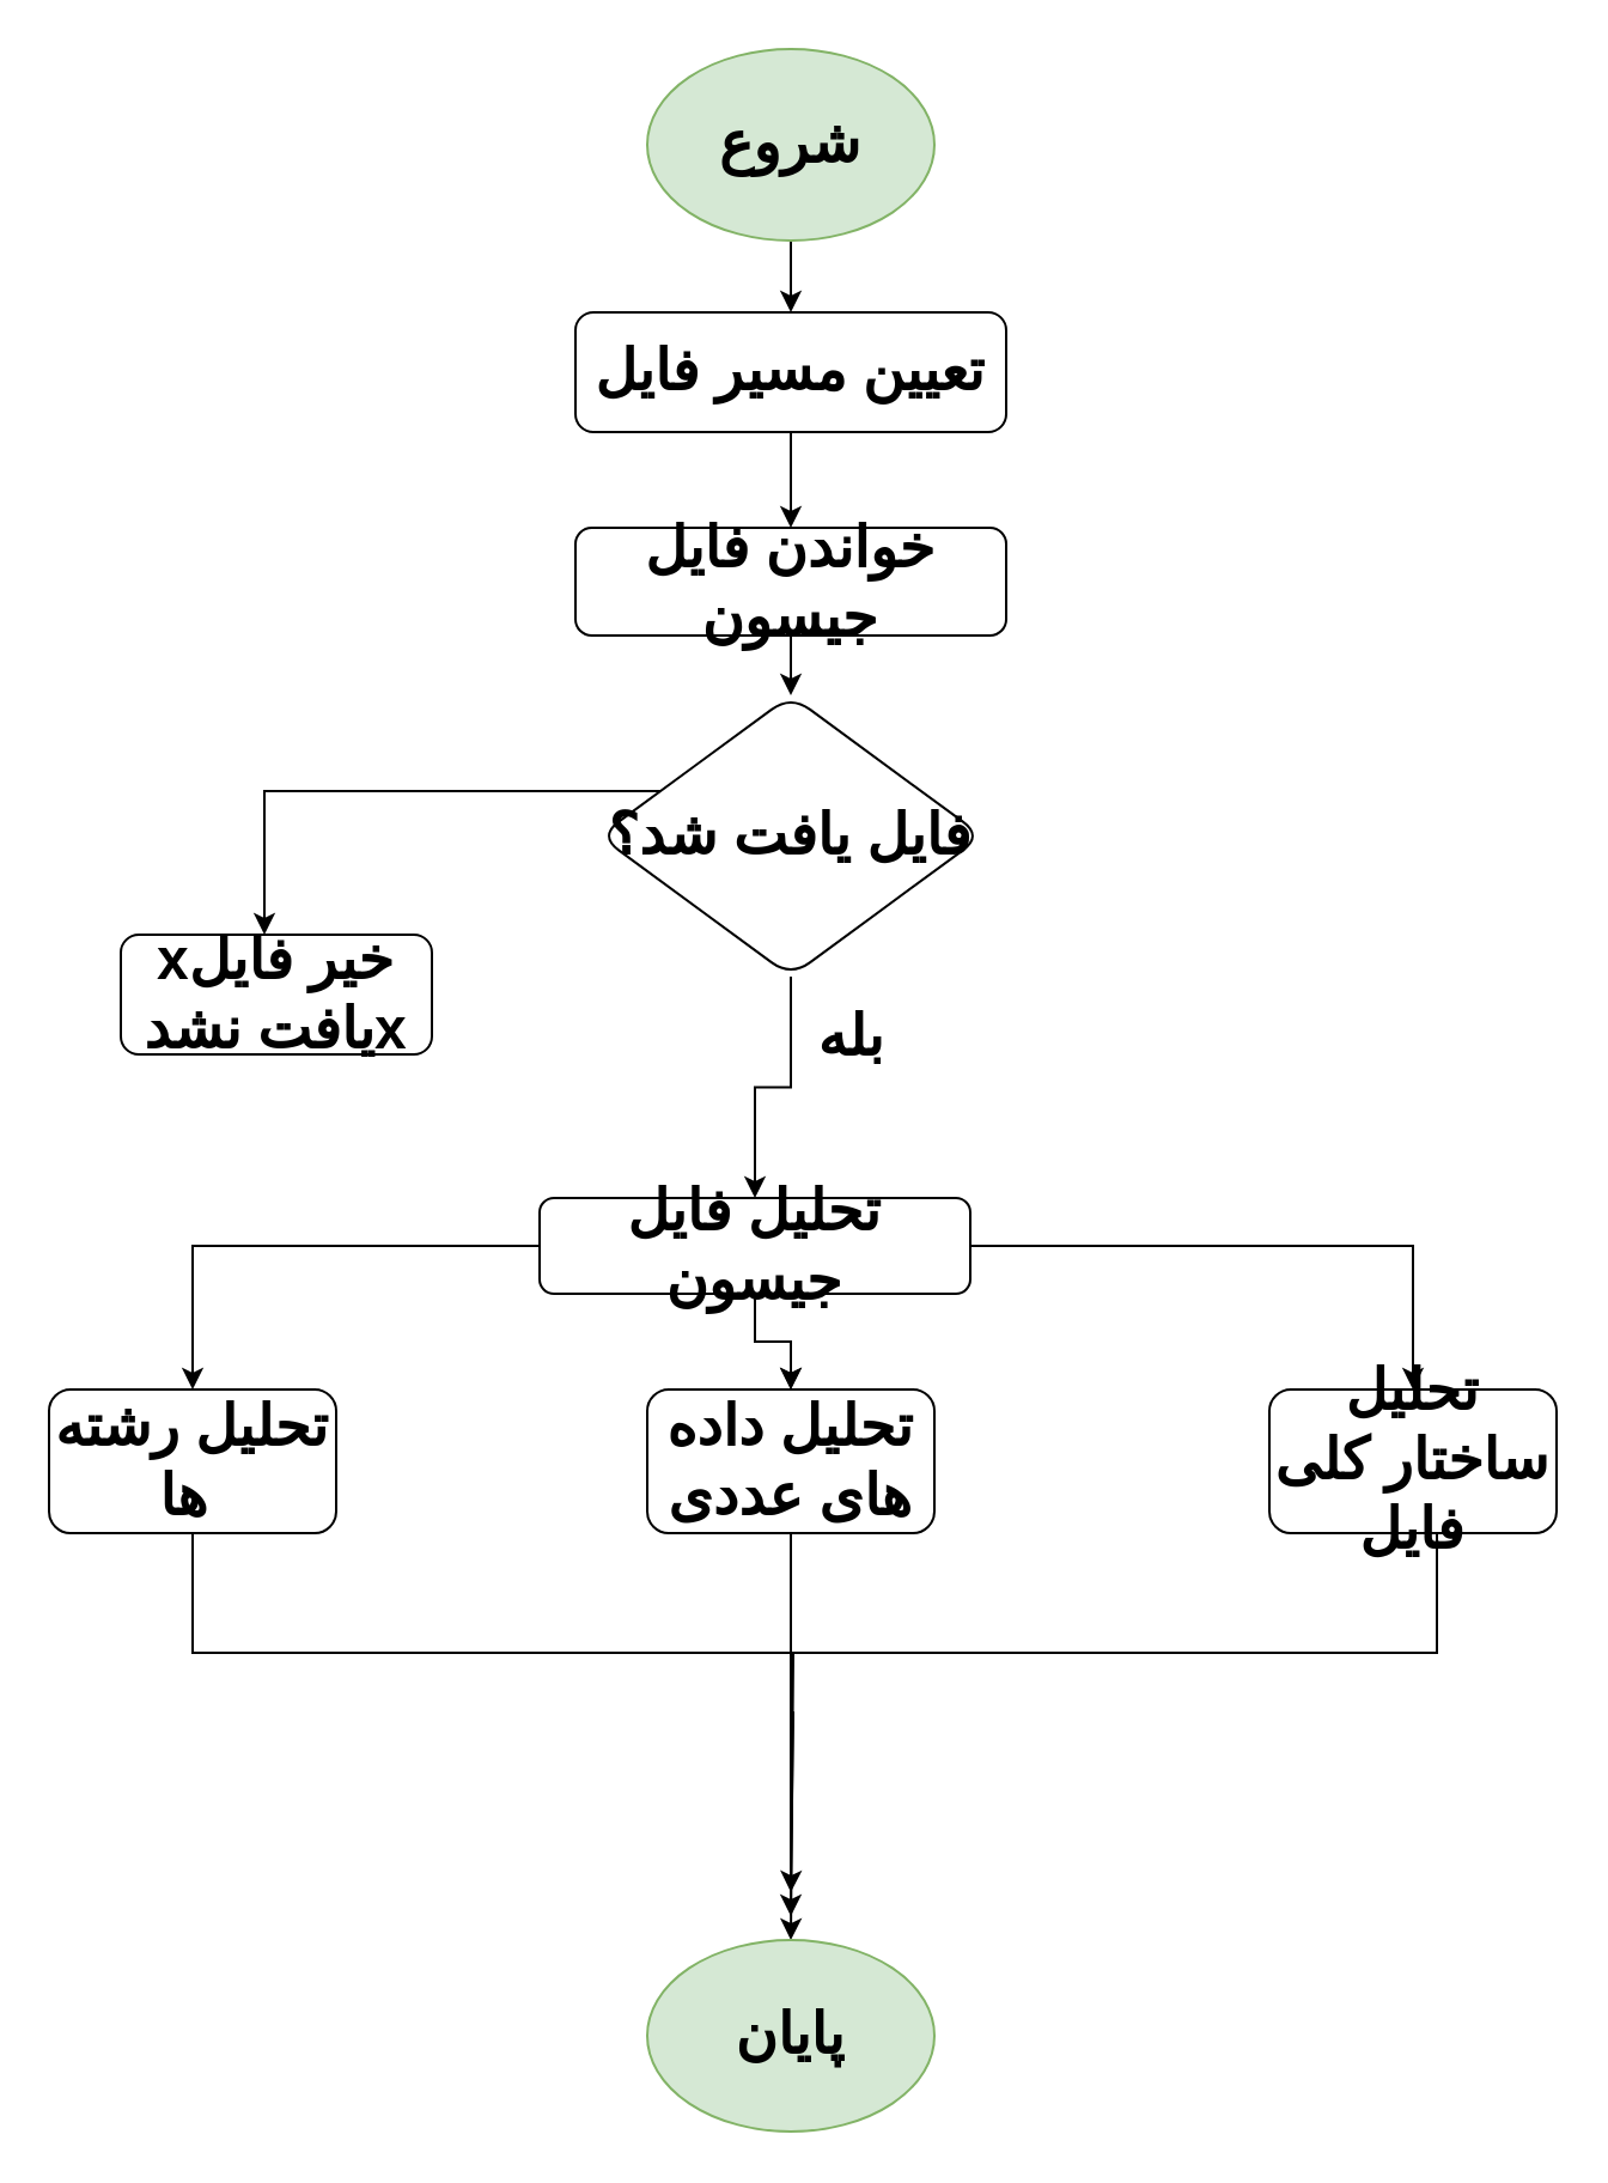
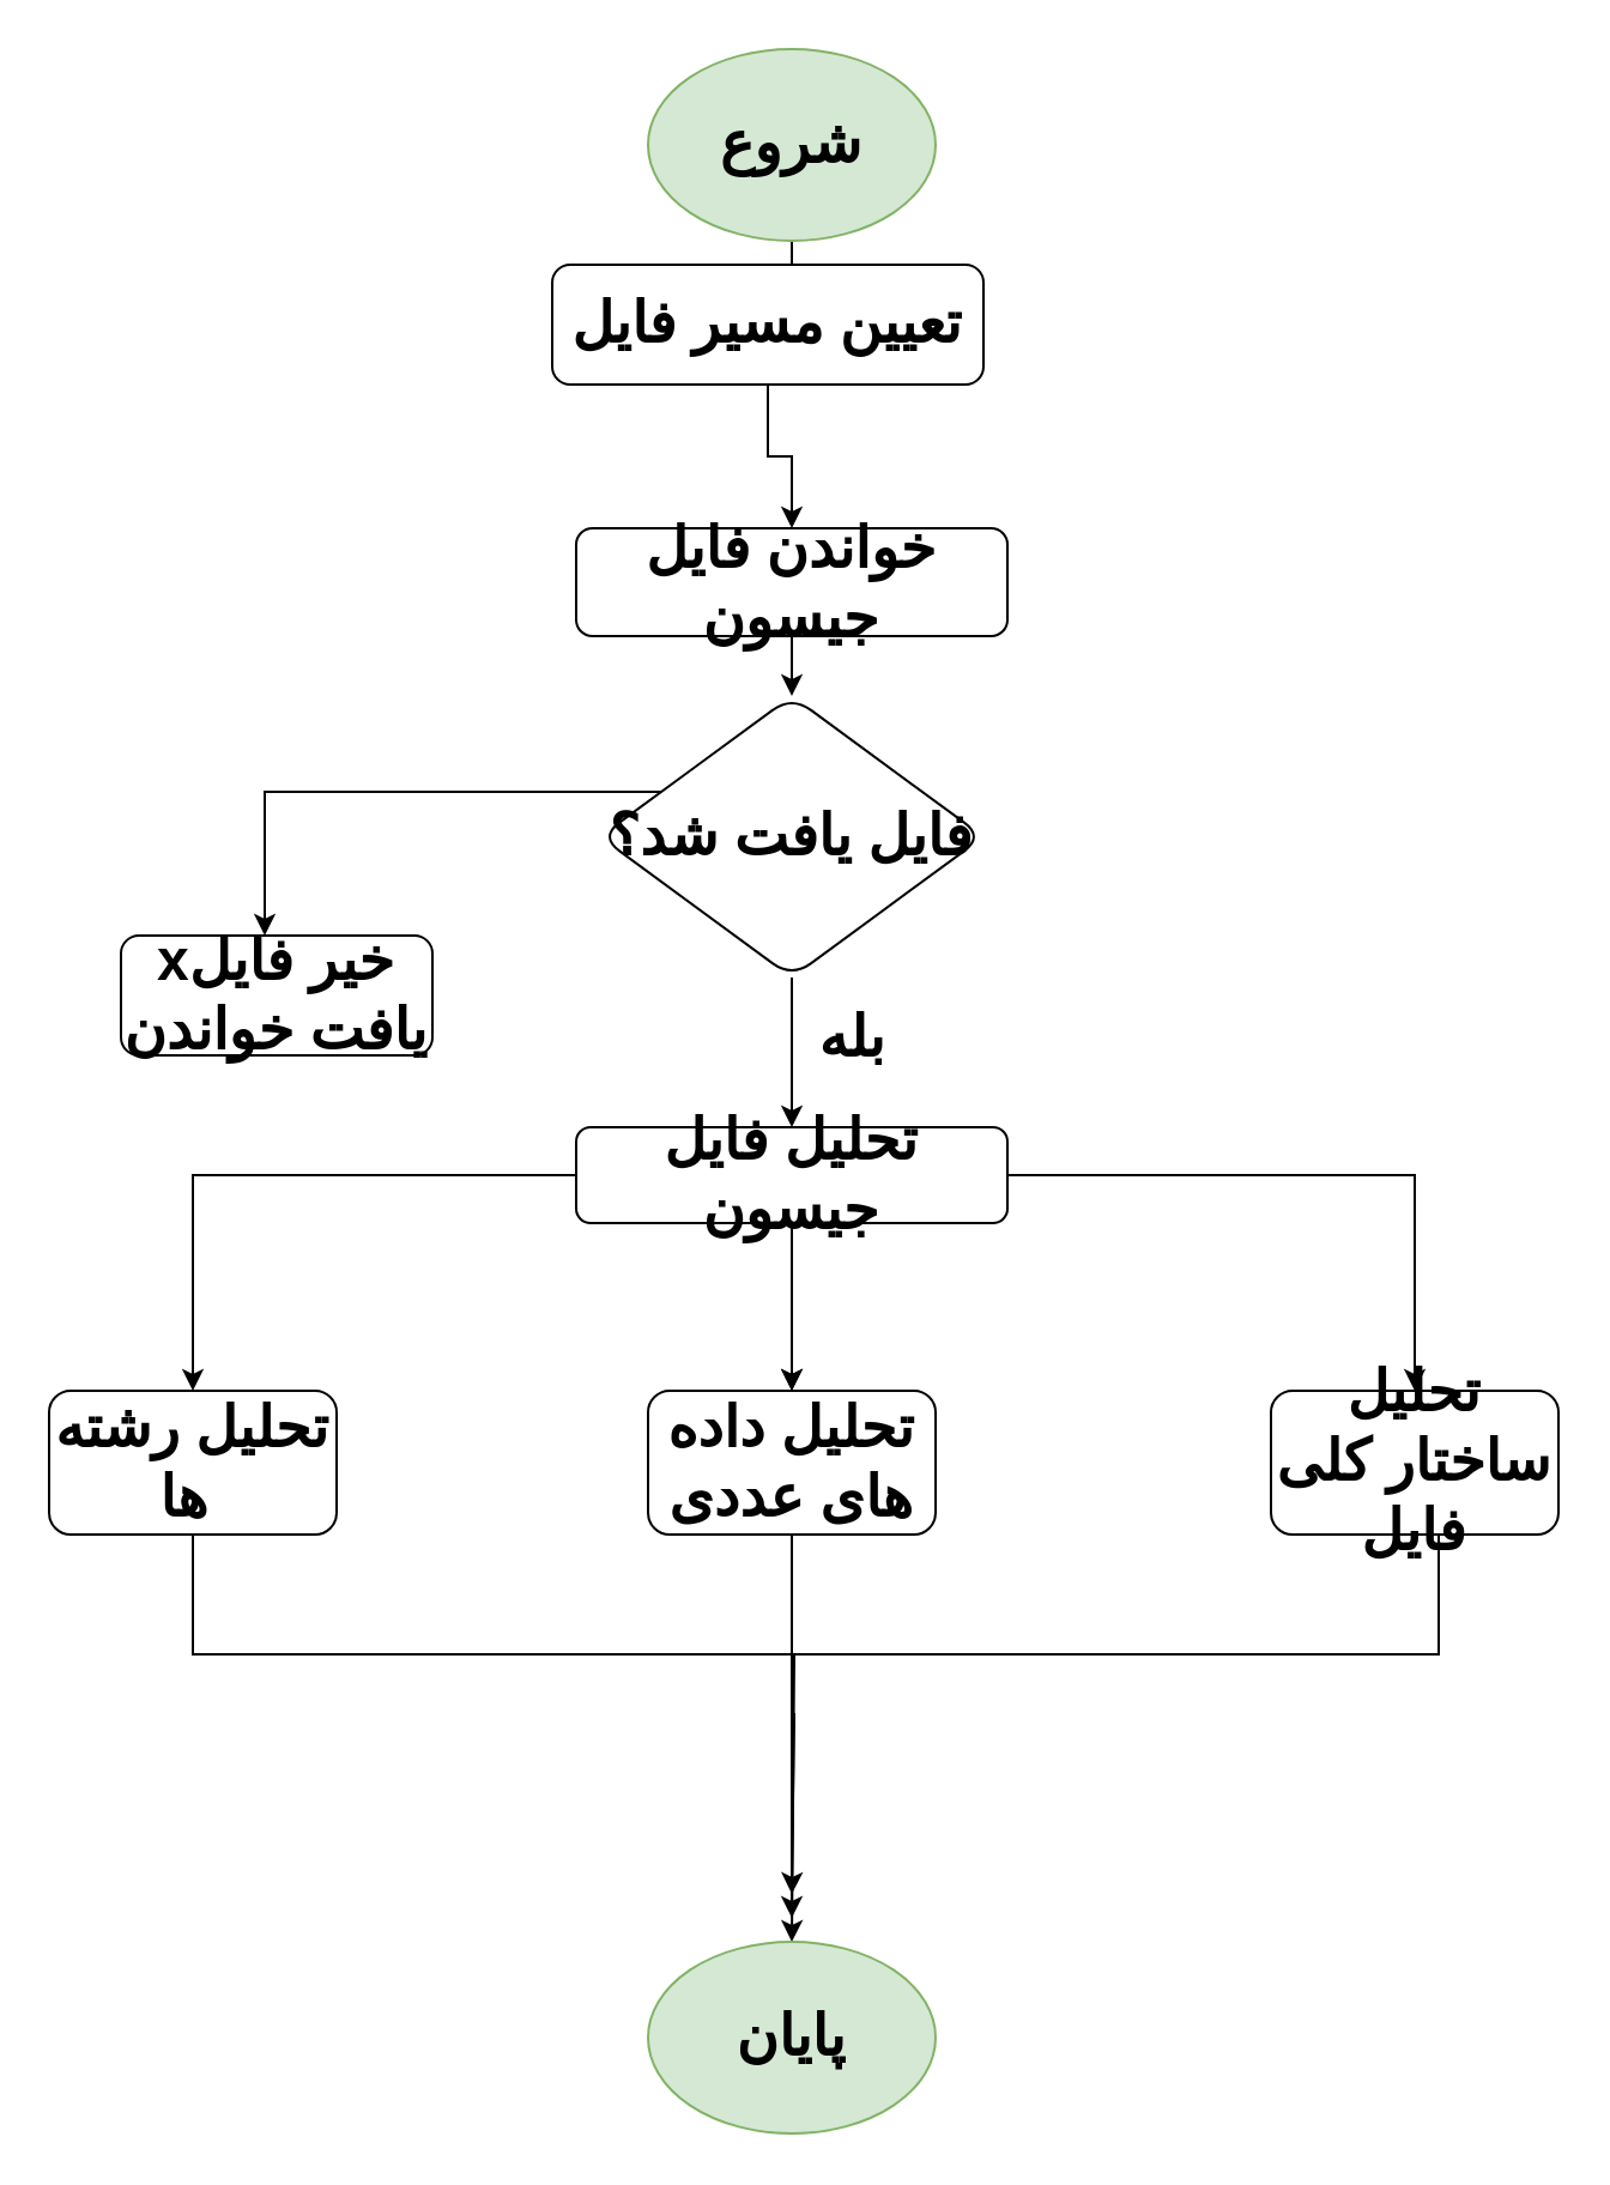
  <mxCell id="0" />
  <mxCell id="1" parent="0" />
  <mxCell id="2" value="" style="edgeStyle=orthogonalEdgeStyle;rounded=0;orthogonalLoop=1;jettySize=auto;html=1;" edge="1" parent="1" source="3" target="5"><mxGeometry relative="1" as="geometry" /></mxCell>
  <mxCell id="3" value="&lt;h1&gt;شروع&lt;/h1&gt;" style="ellipse;whiteSpace=wrap;html=1;fillColor=#d5e8d4;strokeColor=#82b366;" vertex="1" parent="1"><mxGeometry x="270" width="120" height="80" as="geometry" y="20" /></mxCell>
  <mxCell id="4" value="" style="edgeStyle=orthogonalEdgeStyle;rounded=0;orthogonalLoop=1;jettySize=auto;html=1;" edge="1" parent="1" source="5" target="7"><mxGeometry relative="1" as="geometry" /></mxCell>
- <mxCell id="5" value="&lt;h1&gt;تعیین مسیر فایل&lt;/h1&gt;" style="rounded=1;whiteSpace=wrap;html=1;" vertex="1" parent="1"><mxGeometry x="240" y="130" width="180" height="50" as="geometry" /></mxCell>
+ <mxCell id="5" value="&lt;h1&gt;تعیین مسیر فایل&lt;/h1&gt;" style="rounded=1;whiteSpace=wrap;html=1;" vertex="1" parent="1"><mxGeometry x="230" y="110" width="180" height="50" as="geometry" /></mxCell>
  <mxCell id="6" value="" style="edgeStyle=orthogonalEdgeStyle;rounded=0;orthogonalLoop=1;jettySize=auto;html=1;" edge="1" parent="1" source="7" target="9"><mxGeometry relative="1" as="geometry" /></mxCell>
  <mxCell id="7" value="&lt;h1&gt;خواندن فایل جیسون&lt;/h1&gt;" style="whiteSpace=wrap;html=1;rounded=1;" vertex="1" parent="1"><mxGeometry x="240" y="220" width="180" height="45" as="geometry" /></mxCell>
  <mxCell id="8" value="" style="edgeStyle=orthogonalEdgeStyle;rounded=0;orthogonalLoop=1;jettySize=auto;html=1;" edge="1" parent="1" source="9" target="15"><mxGeometry relative="1" as="geometry" /></mxCell>
  <mxCell id="9" value="&lt;h1&gt;فایل یافت شد؟&lt;/h1&gt;" style="rhombus;whiteSpace=wrap;html=1;rounded=1;" vertex="1" parent="1"><mxGeometry x="250" y="290" width="160" height="117.5" as="geometry" /></mxCell>
- <mxCell id="10" value="&lt;h1&gt;xخیر فایل یافت نشدx&lt;/h1&gt;" style="whiteSpace=wrap;html=1;rounded=1;" vertex="1" parent="1"><mxGeometry x="50" y="390" width="130" height="50" as="geometry" /></mxCell>
+ <mxCell id="10" value="&lt;h1&gt;xخیر فایل یافت خواندن&lt;/h1&gt;" style="whiteSpace=wrap;html=1;rounded=1;" vertex="1" parent="1"><mxGeometry x="50" y="390" width="130" height="50" as="geometry" /></mxCell>
  <mxCell id="11" value="" style="edgeStyle=orthogonalEdgeStyle;rounded=0;orthogonalLoop=1;jettySize=auto;html=1;" edge="1" parent="1" source="15" target="19"><mxGeometry relative="1" as="geometry" /></mxCell>
  <mxCell id="12" value="" style="edgeStyle=orthogonalEdgeStyle;rounded=0;orthogonalLoop=1;jettySize=auto;html=1;" edge="1" parent="1" source="15" target="19"><mxGeometry relative="1" as="geometry" /></mxCell>
  <mxCell id="13" value="" style="edgeStyle=orthogonalEdgeStyle;rounded=0;orthogonalLoop=1;jettySize=auto;html=1;" edge="1" parent="1" source="15" target="21"><mxGeometry relative="1" as="geometry" /></mxCell>
  <mxCell id="14" value="" style="edgeStyle=orthogonalEdgeStyle;rounded=0;orthogonalLoop=1;jettySize=auto;html=1;" edge="1" parent="1" source="15" target="23"><mxGeometry relative="1" as="geometry" /></mxCell>
- <mxCell id="15" value="&lt;h1&gt;تحلیل فایل جیسون&lt;/h1&gt;" style="whiteSpace=wrap;html=1;rounded=1;" vertex="1" parent="1"><mxGeometry x="225" y="500" width="180" height="40" as="geometry" /></mxCell>
+ <mxCell id="15" value="&lt;h1&gt;تحلیل فایل جیسون&lt;/h1&gt;" style="whiteSpace=wrap;html=1;rounded=1;" vertex="1" parent="1"><mxGeometry x="240" y="470" width="180" height="40" as="geometry" /></mxCell>
  <mxCell id="16" value="" style="edgeStyle=orthogonalEdgeStyle;rounded=0;orthogonalLoop=1;jettySize=auto;html=1;" edge="1" parent="1" source="9" target="10"><mxGeometry relative="1" as="geometry"><Array as="points"><mxPoint x="110" y="330" /></Array></mxGeometry></mxCell>
  <mxCell id="17" value="&lt;h1&gt;بله&lt;/h1&gt;" style="text;html=1;align=center;verticalAlign=middle;resizable=0;points=[];autosize=1;strokeColor=none;fillColor=none;" vertex="1" parent="1"><mxGeometry x="330" y="398" width="50" height="70" as="geometry" /></mxCell>
  <mxCell id="18" style="edgeStyle=orthogonalEdgeStyle;rounded=0;orthogonalLoop=1;jettySize=auto;html=1;" edge="1" parent="1" source="19"><mxGeometry relative="1" as="geometry"><mxPoint x="330" y="790" as="targetPoint" /><Array as="points"><mxPoint x="330" y="715" /><mxPoint x="331" y="715" /></Array></mxGeometry></mxCell>
  <mxCell id="19" value="&lt;h1&gt;تحلیل داده های عددی&lt;/h1&gt;" style="rounded=1;whiteSpace=wrap;html=1;" vertex="1" parent="1"><mxGeometry x="270" y="580" width="120" height="60" as="geometry" /></mxCell>
  <mxCell id="20" style="edgeStyle=orthogonalEdgeStyle;rounded=0;orthogonalLoop=1;jettySize=auto;html=1;" edge="1" parent="1"><mxGeometry relative="1" as="geometry"><mxPoint x="330" y="800" as="targetPoint" /><mxPoint x="600" y="640" as="sourcePoint" /><Array as="points"><mxPoint x="600" y="690" /><mxPoint x="330" y="690" /><mxPoint x="330" y="800" /></Array></mxGeometry></mxCell>
  <mxCell id="21" value="&lt;h1&gt;تحلیل ساختار کلی فایل&lt;/h1&gt;" style="rounded=1;whiteSpace=wrap;html=1;" vertex="1" parent="1"><mxGeometry x="530" y="580" width="120" height="60" as="geometry" /></mxCell>
  <mxCell id="22" style="edgeStyle=orthogonalEdgeStyle;rounded=0;orthogonalLoop=1;jettySize=auto;html=1;" edge="1" parent="1" source="23"><mxGeometry relative="1" as="geometry"><mxPoint x="330" y="810" as="targetPoint" /><Array as="points"><mxPoint x="80" y="690" /><mxPoint x="331" y="690" /></Array></mxGeometry></mxCell>
  <mxCell id="23" value="&lt;h1&gt;تحلیل رشته ها&amp;nbsp;&lt;/h1&gt;" style="whiteSpace=wrap;html=1;rounded=1;" vertex="1" parent="1"><mxGeometry x="20" y="580" width="120" height="60" as="geometry" /></mxCell>
  <mxCell id="24" value="&lt;h1&gt;پایان&lt;/h1&gt;" style="ellipse;whiteSpace=wrap;html=1;fillColor=#d5e8d4;strokeColor=#82b366;" vertex="1" parent="1"><mxGeometry x="270" y="810" width="120" height="80" as="geometry" /></mxCell>
